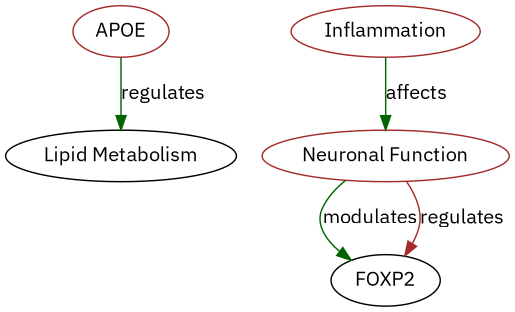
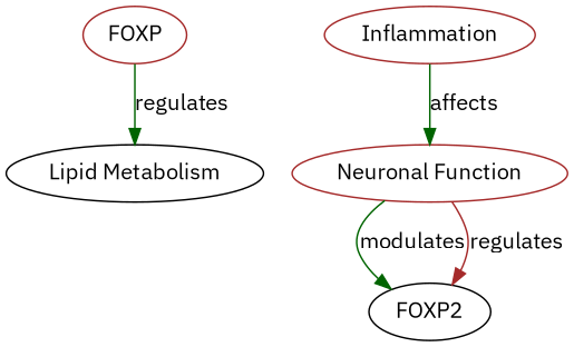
  digraph {
    fontname="IBM Plex Sans"
    node [color=brown fontname="IBM Plex Sans"]
    edge [color=darkgreen fontname="IBM Plex Sans" probability=0.7]
    "Lipid Metabolism" [color=black]
-   APOE
+   APOE [label=FOXP]
    Inflammation
    "Neuronal Function"
    FOXP2 [color=black]
    APOE -> "Lipid Metabolism" [evidence="APOE is a key regulator of lipid metabolism (PMID: 20001723)." label=regulates probability=0.9]
    Inflammation -> "Neuronal Function" [evidence="Inflammation affects neuronal function (PMID: 87654321)." label=affects probability=0.75]
    "Neuronal Function" -> FOXP2 [evidence="Neuronal activity modulates FOXP2 expression (PMID: 15034574)." label=modulates]
    "Neuronal Function" -> FOXP2 [color=brown evidence="Neuronal function regulates FOXP2 expression (PMID: 15034574)." label=regulates]
  }
